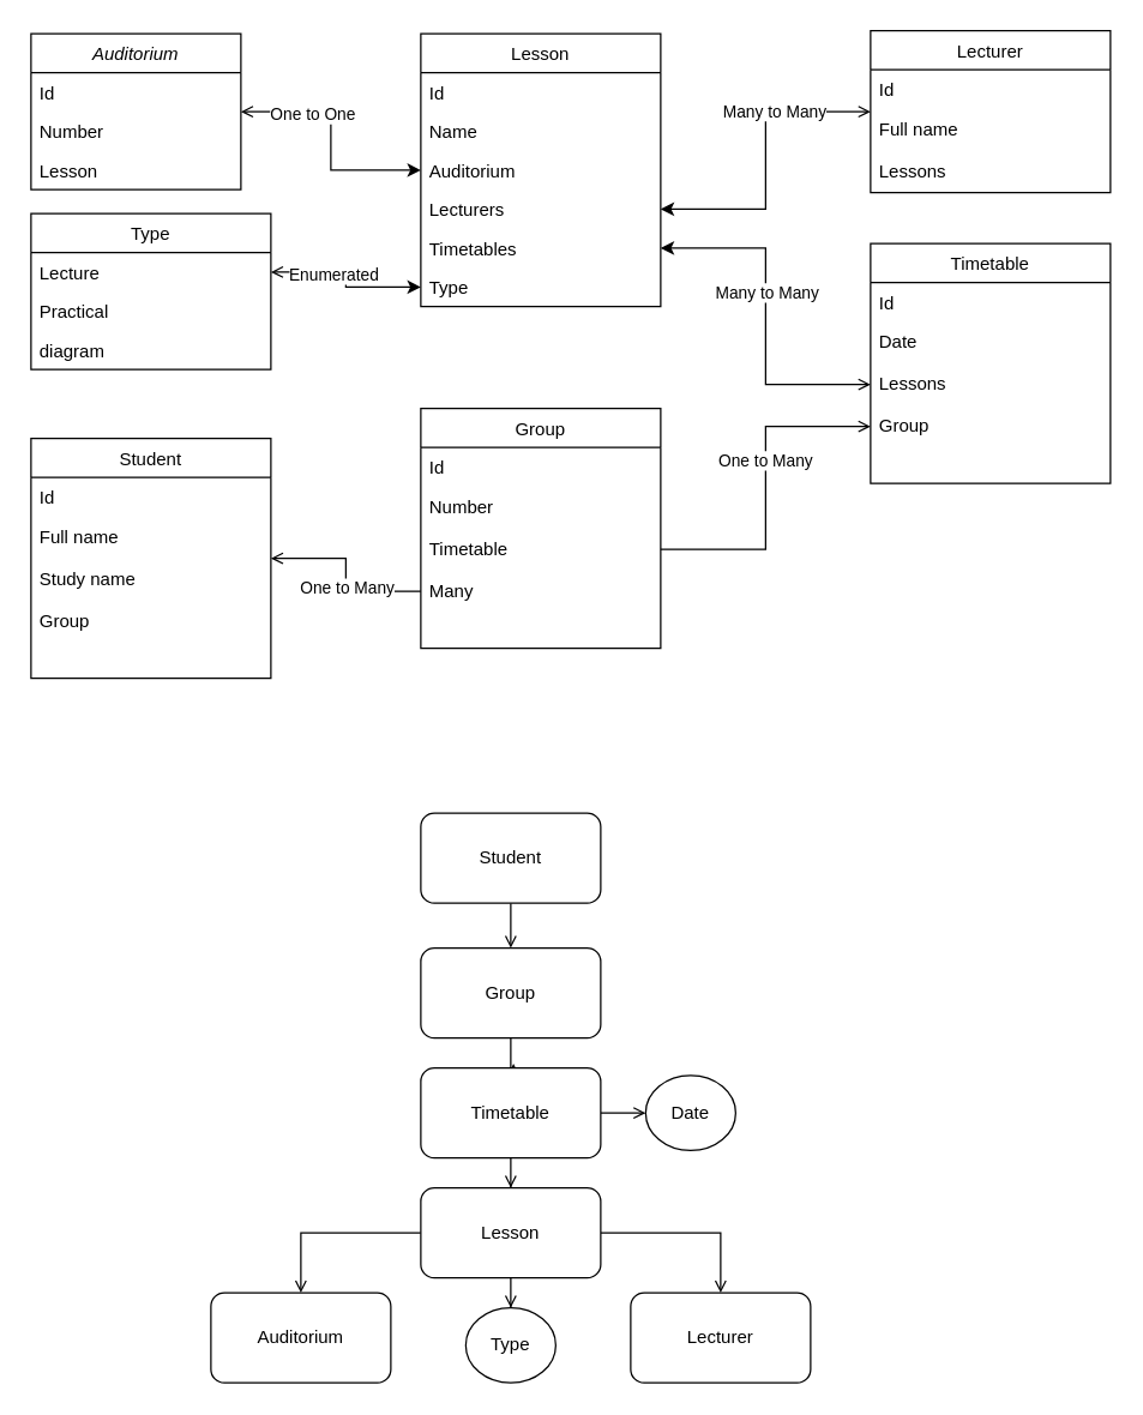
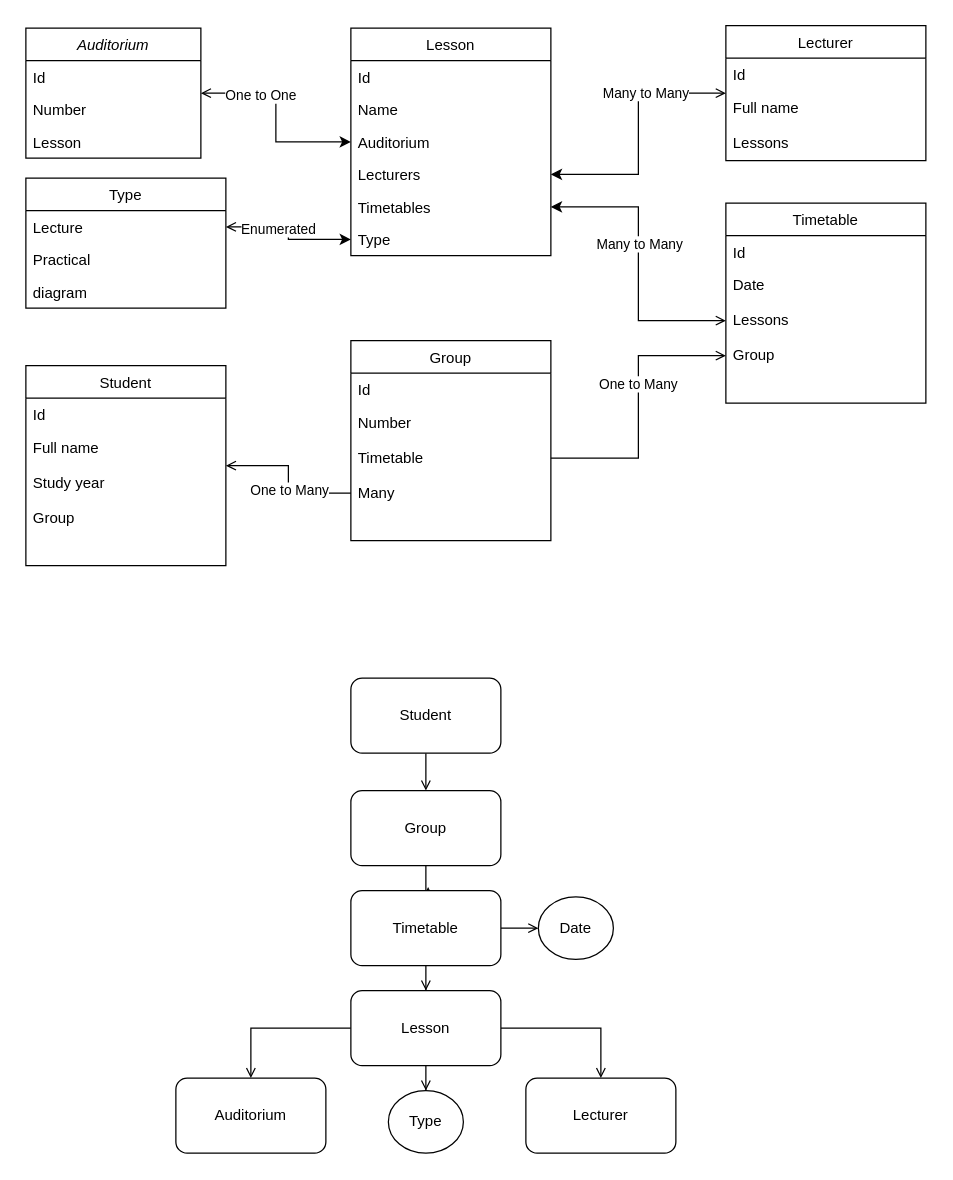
  <mxCell id="0" />
  <mxCell id="1" parent="0" />
  <mxCell id="2" style="edgeStyle=orthogonalEdgeStyle;rounded=0;orthogonalLoop=1;jettySize=auto;html=1;startArrow=open;startFill=0;endFill=1;" edge="1" parent="1" source="4" target="19"><mxGeometry relative="1" as="geometry" /></mxCell>
  <mxCell id="3" value="One to One" style="edgeLabel;html=1;align=center;verticalAlign=middle;resizable=0;points=[];" vertex="1" connectable="0" parent="2"><mxGeometry x="-0.404" y="-1" relative="1" as="geometry"><mxPoint as="offset" /></mxGeometry></mxCell>
  <mxCell id="4" value="Auditorium" style="swimlane;fontStyle=2;align=center;verticalAlign=top;childLayout=stackLayout;horizontal=1;startSize=26;horizontalStack=0;resizeParent=1;resizeLast=0;collapsible=1;marginBottom=0;rounded=0;shadow=0;strokeWidth=1;" parent="1" vertex="1"><mxGeometry x="20" y="22" width="140" height="104" as="geometry"><mxRectangle x="220" y="120" width="160" height="26" as="alternateBounds" /></mxGeometry></mxCell>
  <mxCell id="5" value="Id " style="text;align=left;verticalAlign=top;spacingLeft=4;spacingRight=4;overflow=hidden;rotatable=0;points=[[0,0.5],[1,0.5]];portConstraint=eastwest;" parent="4" vertex="1"><mxGeometry y="26" width="140" height="26" as="geometry" /></mxCell>
  <mxCell id="6" value="Number" style="text;align=left;verticalAlign=top;spacingLeft=4;spacingRight=4;overflow=hidden;rotatable=0;points=[[0,0.5],[1,0.5]];portConstraint=eastwest;rounded=0;shadow=0;html=0;" parent="4" vertex="1"><mxGeometry y="52" width="140" height="26" as="geometry" /></mxCell>
  <mxCell id="7" value="Lesson" style="text;align=left;verticalAlign=top;spacingLeft=4;spacingRight=4;overflow=hidden;rotatable=0;points=[[0,0.5],[1,0.5]];portConstraint=eastwest;rounded=0;shadow=0;html=0;" parent="4" vertex="1"><mxGeometry y="78" width="140" height="26" as="geometry" /></mxCell>
  <mxCell id="8" style="edgeStyle=orthogonalEdgeStyle;rounded=0;orthogonalLoop=1;jettySize=auto;html=1;startArrow=open;startFill=0;endFill=0;endArrow=none;" edge="1" parent="1" source="10" target="45"><mxGeometry relative="1" as="geometry" /></mxCell>
  <mxCell id="9" value="One to Many" style="edgeLabel;html=1;align=center;verticalAlign=middle;resizable=0;points=[];" vertex="1" connectable="0" parent="8"><mxGeometry x="0.131" relative="1" as="geometry"><mxPoint as="offset" /></mxGeometry></mxCell>
  <mxCell id="10" value="Student" style="swimlane;fontStyle=0;align=center;verticalAlign=top;childLayout=stackLayout;horizontal=1;startSize=26;horizontalStack=0;resizeParent=1;resizeLast=0;collapsible=1;marginBottom=0;rounded=0;shadow=0;strokeWidth=1;" parent="1" vertex="1"><mxGeometry x="20" y="292" width="160" height="160" as="geometry"><mxRectangle x="130" y="380" width="160" height="26" as="alternateBounds" /></mxGeometry></mxCell>
  <mxCell id="11" value="Id" style="text;align=left;verticalAlign=top;spacingLeft=4;spacingRight=4;overflow=hidden;rotatable=0;points=[[0,0.5],[1,0.5]];portConstraint=eastwest;" parent="10" vertex="1"><mxGeometry y="26" width="160" height="26" as="geometry" /></mxCell>
  <mxCell id="12" value="Full name" style="text;align=left;verticalAlign=top;spacingLeft=4;spacingRight=4;overflow=hidden;rotatable=0;points=[[0,0.5],[1,0.5]];portConstraint=eastwest;rounded=0;shadow=0;html=0;" parent="10" vertex="1"><mxGeometry y="52" width="160" height="28" as="geometry" /></mxCell>
- <mxCell id="13" value="Study name" style="text;align=left;verticalAlign=top;spacingLeft=4;spacingRight=4;overflow=hidden;rotatable=0;points=[[0,0.5],[1,0.5]];portConstraint=eastwest;rounded=0;shadow=0;html=0;" vertex="1" parent="10"><mxGeometry y="80" width="160" height="28" as="geometry" /></mxCell>
+ <mxCell id="13" value="Study year" style="text;align=left;verticalAlign=top;spacingLeft=4;spacingRight=4;overflow=hidden;rotatable=0;points=[[0,0.5],[1,0.5]];portConstraint=eastwest;rounded=0;shadow=0;html=0;" vertex="1" parent="10"><mxGeometry y="80" width="160" height="28" as="geometry" /></mxCell>
  <mxCell id="14" value="Group" style="text;align=left;verticalAlign=top;spacingLeft=4;spacingRight=4;overflow=hidden;rotatable=0;points=[[0,0.5],[1,0.5]];portConstraint=eastwest;rounded=0;shadow=0;html=0;" vertex="1" parent="10"><mxGeometry y="108" width="160" height="28" as="geometry" /></mxCell>
  <mxCell id="15" value="Type" style="swimlane;fontStyle=0;align=center;verticalAlign=top;childLayout=stackLayout;horizontal=1;startSize=26;horizontalStack=0;resizeParent=1;resizeLast=0;collapsible=1;marginBottom=0;rounded=0;shadow=0;strokeWidth=1;" parent="1" vertex="1"><mxGeometry x="20" y="142" width="160" height="104" as="geometry"><mxRectangle x="340" y="380" width="170" height="26" as="alternateBounds" /></mxGeometry></mxCell>
  <mxCell id="16" value="Lecture" style="text;align=left;verticalAlign=top;spacingLeft=4;spacingRight=4;overflow=hidden;rotatable=0;points=[[0,0.5],[1,0.5]];portConstraint=eastwest;" parent="15" vertex="1"><mxGeometry y="26" width="160" height="26" as="geometry" /></mxCell>
  <mxCell id="17" value="Practical" style="text;align=left;verticalAlign=top;spacingLeft=4;spacingRight=4;overflow=hidden;rotatable=0;points=[[0,0.5],[1,0.5]];portConstraint=eastwest;" vertex="1" parent="15"><mxGeometry y="52" width="160" height="26" as="geometry" /></mxCell>
  <mxCell id="18" value="diagram" style="text;align=left;verticalAlign=top;spacingLeft=4;spacingRight=4;overflow=hidden;rotatable=0;points=[[0,0.5],[1,0.5]];portConstraint=eastwest;" vertex="1" parent="15"><mxGeometry y="78" width="160" height="26" as="geometry" /></mxCell>
  <mxCell id="19" value="Lesson" style="swimlane;fontStyle=0;align=center;verticalAlign=top;childLayout=stackLayout;horizontal=1;startSize=26;horizontalStack=0;resizeParent=1;resizeLast=0;collapsible=1;marginBottom=0;rounded=0;shadow=0;strokeWidth=1;" parent="1" vertex="1"><mxGeometry x="280" y="22" width="160" height="182" as="geometry"><mxRectangle x="550" y="140" width="160" height="26" as="alternateBounds" /></mxGeometry></mxCell>
  <mxCell id="20" value="Id" style="text;align=left;verticalAlign=top;spacingLeft=4;spacingRight=4;overflow=hidden;rotatable=0;points=[[0,0.5],[1,0.5]];portConstraint=eastwest;" parent="19" vertex="1"><mxGeometry y="26" width="160" height="26" as="geometry" /></mxCell>
  <mxCell id="21" value="Name" style="text;align=left;verticalAlign=top;spacingLeft=4;spacingRight=4;overflow=hidden;rotatable=0;points=[[0,0.5],[1,0.5]];portConstraint=eastwest;rounded=0;shadow=0;html=0;" vertex="1" parent="19"><mxGeometry y="52" width="160" height="26" as="geometry" /></mxCell>
  <mxCell id="22" value="Auditorium" style="text;align=left;verticalAlign=top;spacingLeft=4;spacingRight=4;overflow=hidden;rotatable=0;points=[[0,0.5],[1,0.5]];portConstraint=eastwest;rounded=0;shadow=0;html=0;" parent="19" vertex="1"><mxGeometry y="78" width="160" height="26" as="geometry" /></mxCell>
  <mxCell id="23" value="Lecturers" style="text;align=left;verticalAlign=top;spacingLeft=4;spacingRight=4;overflow=hidden;rotatable=0;points=[[0,0.5],[1,0.5]];portConstraint=eastwest;rounded=0;shadow=0;html=0;" parent="19" vertex="1"><mxGeometry y="104" width="160" height="26" as="geometry" /></mxCell>
  <mxCell id="24" value="Timetables" style="text;align=left;verticalAlign=top;spacingLeft=4;spacingRight=4;overflow=hidden;rotatable=0;points=[[0,0.5],[1,0.5]];portConstraint=eastwest;rounded=0;shadow=0;html=0;" parent="19" vertex="1"><mxGeometry y="130" width="160" height="26" as="geometry" /></mxCell>
  <mxCell id="25" value="Type" style="text;align=left;verticalAlign=top;spacingLeft=4;spacingRight=4;overflow=hidden;rotatable=0;points=[[0,0.5],[1,0.5]];portConstraint=eastwest;rounded=0;shadow=0;html=0;" parent="19" vertex="1"><mxGeometry y="156" width="160" height="26" as="geometry" /></mxCell>
  <mxCell id="26" style="edgeStyle=orthogonalEdgeStyle;rounded=0;orthogonalLoop=1;jettySize=auto;html=1;startArrow=open;startFill=0;endFill=1;" edge="1" parent="1" source="16" target="25"><mxGeometry relative="1" as="geometry" /></mxCell>
  <mxCell id="27" value="Enumerated" style="edgeLabel;html=1;align=center;verticalAlign=middle;resizable=0;points=[];" vertex="1" connectable="0" parent="26"><mxGeometry x="-0.258" y="-1" relative="1" as="geometry"><mxPoint as="offset" /></mxGeometry></mxCell>
  <mxCell id="28" style="edgeStyle=orthogonalEdgeStyle;rounded=0;orthogonalLoop=1;jettySize=auto;html=1;startArrow=open;startFill=0;endFill=1;" edge="1" parent="1" source="30" target="23"><mxGeometry relative="1" as="geometry" /></mxCell>
  <mxCell id="29" value="Many to Many" style="edgeLabel;html=1;align=center;verticalAlign=middle;resizable=0;points=[];" vertex="1" connectable="0" parent="28"><mxGeometry x="-0.364" y="-1" relative="1" as="geometry"><mxPoint as="offset" /></mxGeometry></mxCell>
  <mxCell id="30" value="Lecturer" style="swimlane;fontStyle=0;align=center;verticalAlign=top;childLayout=stackLayout;horizontal=1;startSize=26;horizontalStack=0;resizeParent=1;resizeLast=0;collapsible=1;marginBottom=0;rounded=0;shadow=0;strokeWidth=1;" vertex="1" parent="1"><mxGeometry x="580" y="20" width="160" height="108" as="geometry"><mxRectangle x="130" y="380" width="160" height="26" as="alternateBounds" /></mxGeometry></mxCell>
  <mxCell id="31" value="Id" style="text;align=left;verticalAlign=top;spacingLeft=4;spacingRight=4;overflow=hidden;rotatable=0;points=[[0,0.5],[1,0.5]];portConstraint=eastwest;" vertex="1" parent="30"><mxGeometry y="26" width="160" height="26" as="geometry" /></mxCell>
  <mxCell id="32" value="Full name" style="text;align=left;verticalAlign=top;spacingLeft=4;spacingRight=4;overflow=hidden;rotatable=0;points=[[0,0.5],[1,0.5]];portConstraint=eastwest;rounded=0;shadow=0;html=0;" vertex="1" parent="30"><mxGeometry y="52" width="160" height="28" as="geometry" /></mxCell>
  <mxCell id="33" value="Lessons" style="text;align=left;verticalAlign=top;spacingLeft=4;spacingRight=4;overflow=hidden;rotatable=0;points=[[0,0.5],[1,0.5]];portConstraint=eastwest;rounded=0;shadow=0;html=0;" vertex="1" parent="30"><mxGeometry y="80" width="160" height="28" as="geometry" /></mxCell>
  <mxCell id="34" style="edgeStyle=orthogonalEdgeStyle;rounded=0;orthogonalLoop=1;jettySize=auto;html=1;startArrow=open;startFill=0;endFill=1;" edge="1" parent="1" source="39" target="24"><mxGeometry relative="1" as="geometry" /></mxCell>
  <mxCell id="35" value="Many to Many" style="edgeLabel;html=1;align=center;verticalAlign=middle;resizable=0;points=[];" vertex="1" connectable="0" parent="34"><mxGeometry x="0.146" relative="1" as="geometry"><mxPoint as="offset" /></mxGeometry></mxCell>
  <mxCell id="36" value="Timetable" style="swimlane;fontStyle=0;align=center;verticalAlign=top;childLayout=stackLayout;horizontal=1;startSize=26;horizontalStack=0;resizeParent=1;resizeLast=0;collapsible=1;marginBottom=0;rounded=0;shadow=0;strokeWidth=1;" vertex="1" parent="1"><mxGeometry x="580" y="162" width="160" height="160" as="geometry"><mxRectangle x="130" y="380" width="160" height="26" as="alternateBounds" /></mxGeometry></mxCell>
  <mxCell id="37" value="Id" style="text;align=left;verticalAlign=top;spacingLeft=4;spacingRight=4;overflow=hidden;rotatable=0;points=[[0,0.5],[1,0.5]];portConstraint=eastwest;" vertex="1" parent="36"><mxGeometry y="26" width="160" height="26" as="geometry" /></mxCell>
  <mxCell id="38" value="Date" style="text;align=left;verticalAlign=top;spacingLeft=4;spacingRight=4;overflow=hidden;rotatable=0;points=[[0,0.5],[1,0.5]];portConstraint=eastwest;rounded=0;shadow=0;html=0;" vertex="1" parent="36"><mxGeometry y="52" width="160" height="28" as="geometry" /></mxCell>
  <mxCell id="39" value="Lessons" style="text;align=left;verticalAlign=top;spacingLeft=4;spacingRight=4;overflow=hidden;rotatable=0;points=[[0,0.5],[1,0.5]];portConstraint=eastwest;rounded=0;shadow=0;html=0;" vertex="1" parent="36"><mxGeometry y="80" width="160" height="28" as="geometry" /></mxCell>
  <mxCell id="40" value="Group" style="text;align=left;verticalAlign=top;spacingLeft=4;spacingRight=4;overflow=hidden;rotatable=0;points=[[0,0.5],[1,0.5]];portConstraint=eastwest;rounded=0;shadow=0;html=0;" vertex="1" parent="36"><mxGeometry y="108" width="160" height="28" as="geometry" /></mxCell>
  <mxCell id="41" value="Group" style="swimlane;fontStyle=0;align=center;verticalAlign=top;childLayout=stackLayout;horizontal=1;startSize=26;horizontalStack=0;resizeParent=1;resizeLast=0;collapsible=1;marginBottom=0;rounded=0;shadow=0;strokeWidth=1;" vertex="1" parent="1"><mxGeometry x="280" y="272" width="160" height="160" as="geometry"><mxRectangle x="130" y="380" width="160" height="26" as="alternateBounds" /></mxGeometry></mxCell>
  <mxCell id="42" value="Id" style="text;align=left;verticalAlign=top;spacingLeft=4;spacingRight=4;overflow=hidden;rotatable=0;points=[[0,0.5],[1,0.5]];portConstraint=eastwest;" vertex="1" parent="41"><mxGeometry y="26" width="160" height="26" as="geometry" /></mxCell>
  <mxCell id="43" value="Number" style="text;align=left;verticalAlign=top;spacingLeft=4;spacingRight=4;overflow=hidden;rotatable=0;points=[[0,0.5],[1,0.5]];portConstraint=eastwest;rounded=0;shadow=0;html=0;" vertex="1" parent="41"><mxGeometry y="52" width="160" height="28" as="geometry" /></mxCell>
  <mxCell id="44" value="Timetable" style="text;align=left;verticalAlign=top;spacingLeft=4;spacingRight=4;overflow=hidden;rotatable=0;points=[[0,0.5],[1,0.5]];portConstraint=eastwest;rounded=0;shadow=0;html=0;" vertex="1" parent="41"><mxGeometry y="80" width="160" height="28" as="geometry" /></mxCell>
  <mxCell id="45" value="Many" style="text;align=left;verticalAlign=top;spacingLeft=4;spacingRight=4;overflow=hidden;rotatable=0;points=[[0,0.5],[1,0.5]];portConstraint=eastwest;rounded=0;shadow=0;html=0;" vertex="1" parent="41"><mxGeometry y="108" width="160" height="28" as="geometry" /></mxCell>
  <mxCell id="46" style="edgeStyle=orthogonalEdgeStyle;rounded=0;orthogonalLoop=1;jettySize=auto;html=1;startArrow=none;startFill=0;endArrow=open;endFill=0;" edge="1" parent="1" source="44" target="40"><mxGeometry relative="1" as="geometry" /></mxCell>
  <mxCell id="47" value="One to Many" style="edgeLabel;html=1;align=center;verticalAlign=middle;resizable=0;points=[];" vertex="1" connectable="0" parent="46"><mxGeometry x="0.171" y="1" relative="1" as="geometry"><mxPoint as="offset" /></mxGeometry></mxCell>
  <mxCell id="48" style="edgeStyle=orthogonalEdgeStyle;rounded=0;orthogonalLoop=1;jettySize=auto;html=1;entryX=0.5;entryY=0;entryDx=0;entryDy=0;startArrow=none;startFill=0;endArrow=open;endFill=0;" edge="1" parent="1" source="49" target="51"><mxGeometry relative="1" as="geometry" /></mxCell>
  <mxCell id="49" value="Student" style="rounded=1;whiteSpace=wrap;html=1;fillColor=default;" vertex="1" parent="1"><mxGeometry x="280" y="542" width="120" height="60" as="geometry" /></mxCell>
  <mxCell id="50" style="edgeStyle=orthogonalEdgeStyle;rounded=0;orthogonalLoop=1;jettySize=auto;html=1;entryX=0.515;entryY=-0.05;entryDx=0;entryDy=0;entryPerimeter=0;startArrow=none;startFill=0;endArrow=open;endFill=0;" edge="1" parent="1" source="51" target="58"><mxGeometry relative="1" as="geometry" /></mxCell>
  <mxCell id="51" value="Group" style="rounded=1;whiteSpace=wrap;html=1;fillColor=default;" vertex="1" parent="1"><mxGeometry x="280" y="632" width="120" height="60" as="geometry" /></mxCell>
  <mxCell id="52" style="edgeStyle=orthogonalEdgeStyle;rounded=0;orthogonalLoop=1;jettySize=auto;html=1;startArrow=none;startFill=0;endArrow=open;endFill=0;" edge="1" parent="1" source="55" target="59"><mxGeometry relative="1" as="geometry" /></mxCell>
  <mxCell id="53" style="edgeStyle=orthogonalEdgeStyle;rounded=0;orthogonalLoop=1;jettySize=auto;html=1;startArrow=none;startFill=0;endArrow=open;endFill=0;" edge="1" parent="1" source="55" target="60"><mxGeometry relative="1" as="geometry" /></mxCell>
  <mxCell id="54" style="edgeStyle=orthogonalEdgeStyle;rounded=0;orthogonalLoop=1;jettySize=auto;html=1;entryX=0.5;entryY=0;entryDx=0;entryDy=0;startArrow=none;startFill=0;endArrow=open;endFill=0;" edge="1" parent="1" source="55" target="62"><mxGeometry relative="1" as="geometry" /></mxCell>
  <mxCell id="55" value="Lesson" style="rounded=1;whiteSpace=wrap;html=1;fillColor=default;" vertex="1" parent="1"><mxGeometry x="280" y="792" width="120" height="60" as="geometry" /></mxCell>
  <mxCell id="56" style="edgeStyle=orthogonalEdgeStyle;rounded=0;orthogonalLoop=1;jettySize=auto;html=1;entryX=0.5;entryY=0;entryDx=0;entryDy=0;startArrow=none;startFill=0;endArrow=open;endFill=0;" edge="1" parent="1" source="58" target="55"><mxGeometry relative="1" as="geometry" /></mxCell>
  <mxCell id="57" style="edgeStyle=orthogonalEdgeStyle;rounded=0;orthogonalLoop=1;jettySize=auto;html=1;entryX=0;entryY=0.5;entryDx=0;entryDy=0;startArrow=none;startFill=0;endArrow=open;endFill=0;" edge="1" parent="1" source="58" target="61"><mxGeometry relative="1" as="geometry" /></mxCell>
  <mxCell id="58" value="Timetable" style="rounded=1;whiteSpace=wrap;html=1;fillColor=default;" vertex="1" parent="1"><mxGeometry x="280" y="712" width="120" height="60" as="geometry" /></mxCell>
  <mxCell id="59" value="Auditorium" style="rounded=1;whiteSpace=wrap;html=1;fillColor=default;" vertex="1" parent="1"><mxGeometry x="140" y="862" width="120" height="60" as="geometry" /></mxCell>
  <mxCell id="60" value="Lecturer" style="rounded=1;whiteSpace=wrap;html=1;fillColor=default;" vertex="1" parent="1"><mxGeometry x="420" y="862" width="120" height="60" as="geometry" /></mxCell>
  <mxCell id="61" value="Date" style="ellipse;whiteSpace=wrap;html=1;fillColor=default;" vertex="1" parent="1"><mxGeometry x="430" y="717" width="60" height="50" as="geometry" /></mxCell>
  <mxCell id="62" value="Type" style="ellipse;whiteSpace=wrap;html=1;fillColor=default;" vertex="1" parent="1"><mxGeometry x="310" y="872" width="60" height="50" as="geometry" /></mxCell>
